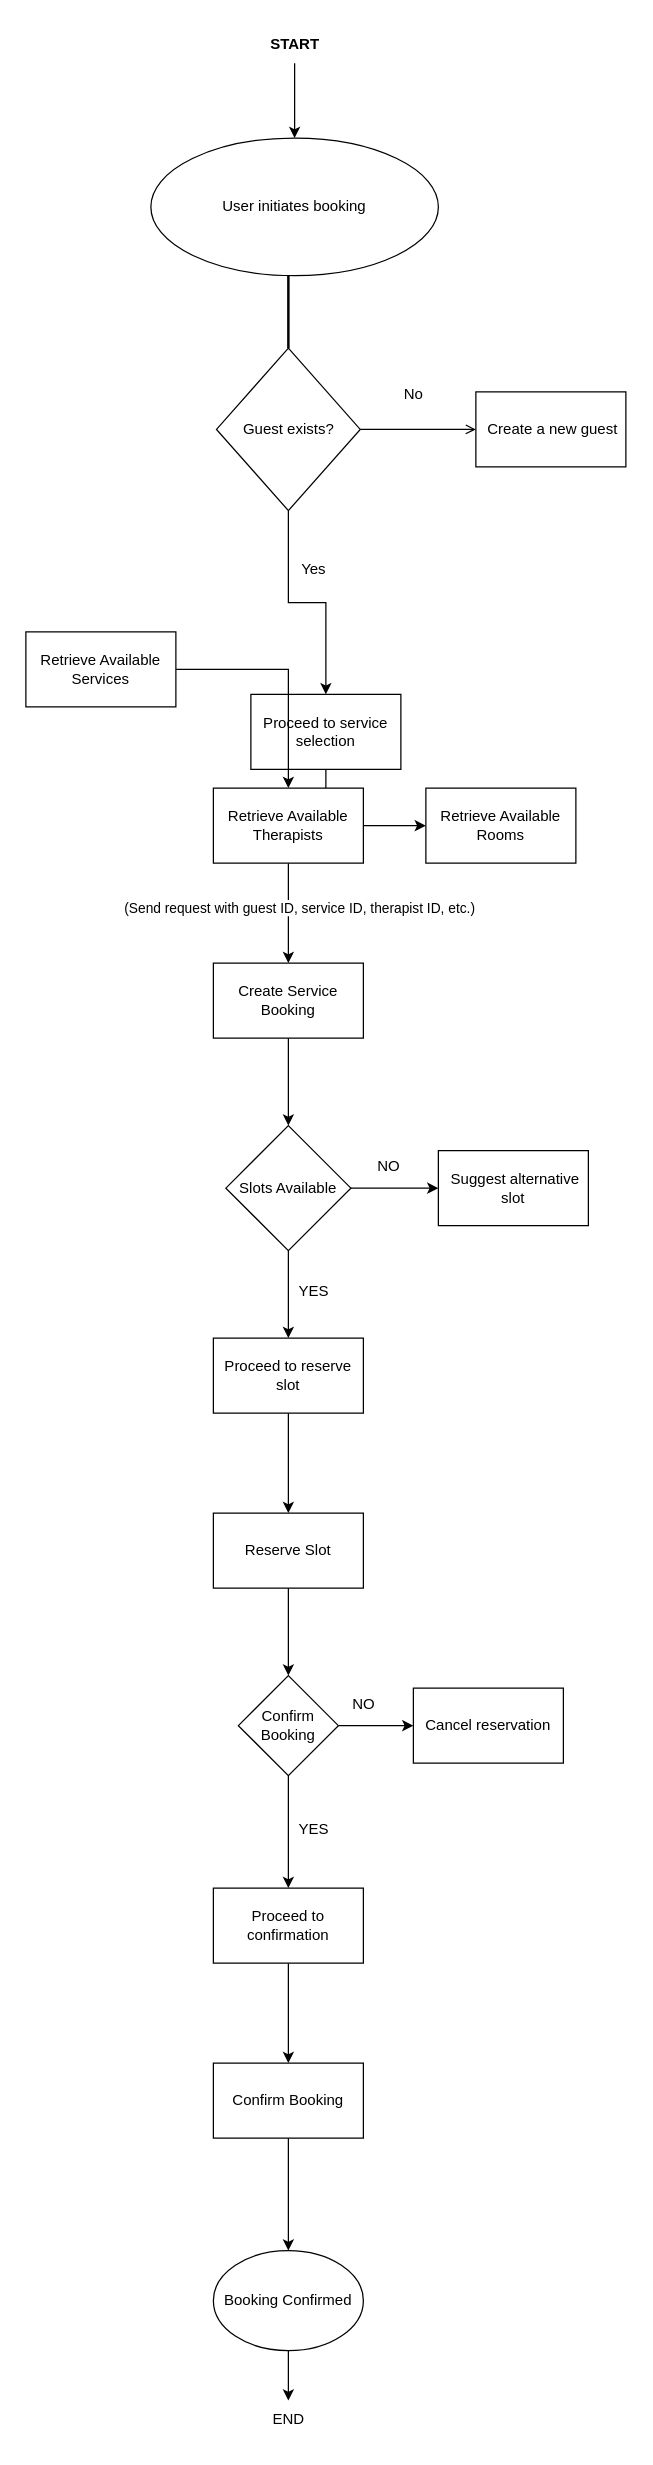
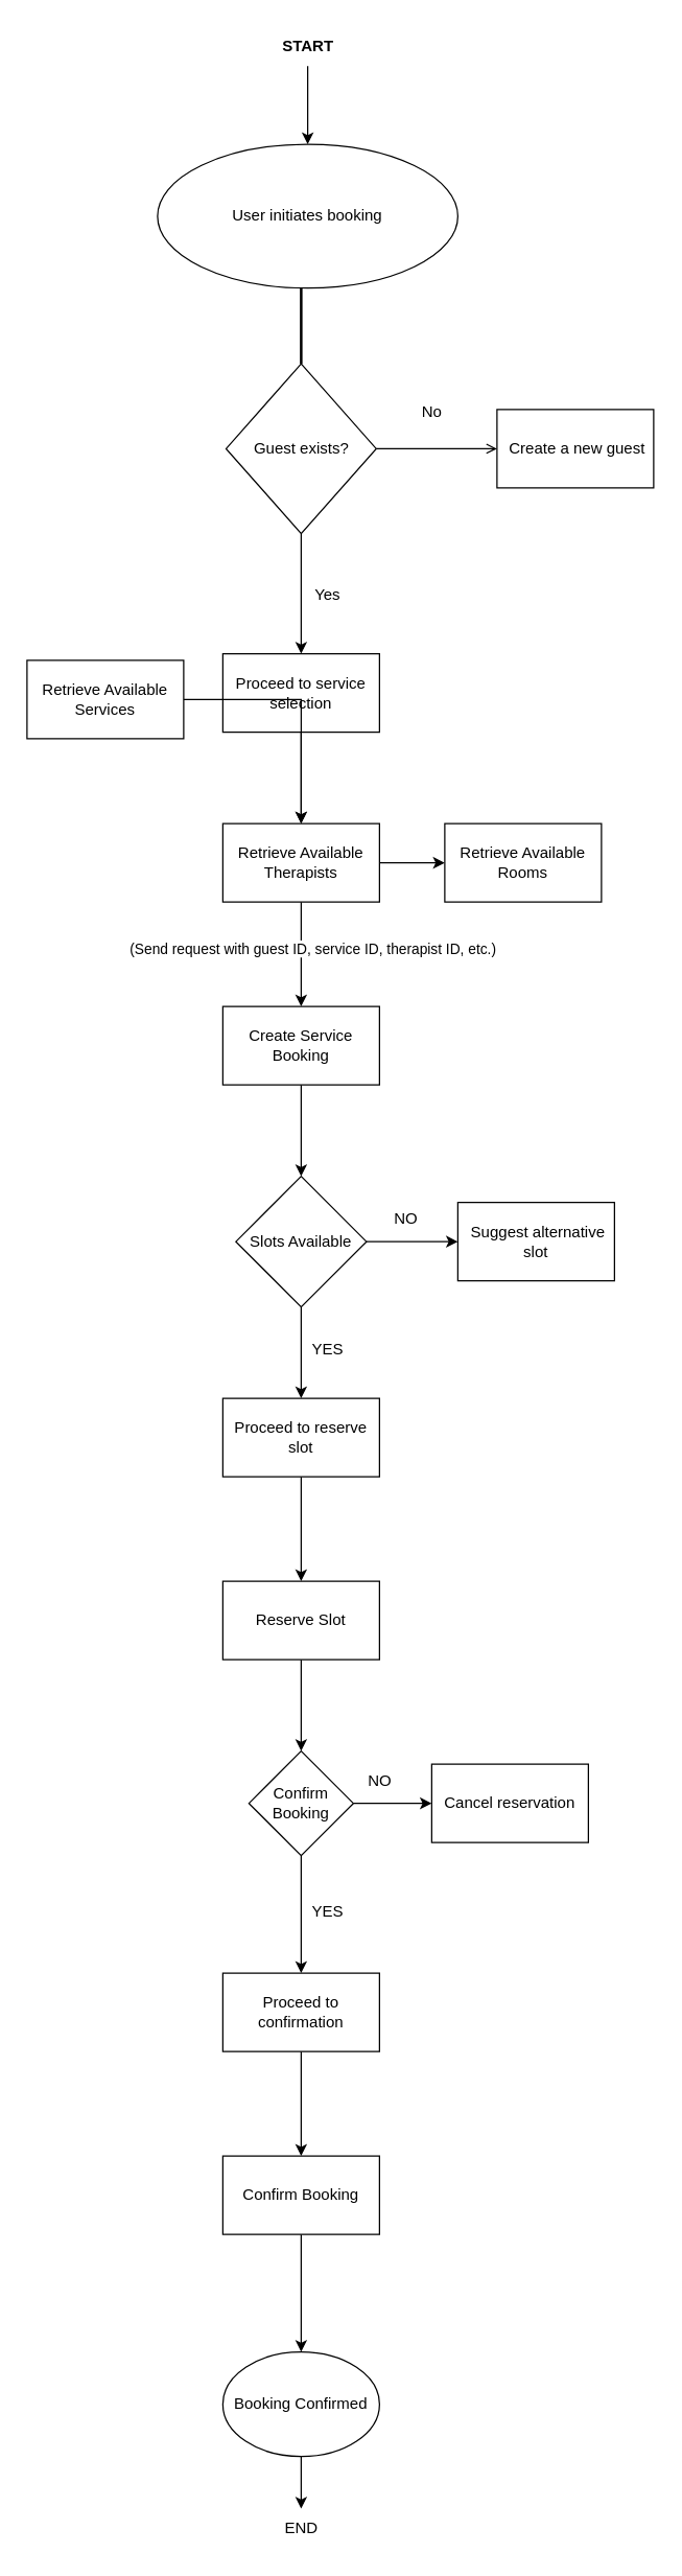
  <mxCell id="0" />
  <mxCell id="1" parent="0" />
  <mxCell id="2" value="User initiates booking" style="ellipse;whiteSpace=wrap;html=1;" vertex="1" parent="1"><mxGeometry x="120" y="110" width="230" height="110" as="geometry" /></mxCell>
  <mxCell id="3" value="" style="edgeStyle=orthogonalEdgeStyle;rounded=0;orthogonalLoop=1;jettySize=auto;html=1;" edge="1" parent="1" target="6"><mxGeometry relative="1" as="geometry"><mxPoint x="247.51" y="359.127" as="sourcePoint" /></mxGeometry></mxCell>
  <mxCell id="4" value="" style="edgeStyle=orthogonalEdgeStyle;rounded=0;orthogonalLoop=1;jettySize=auto;html=1;" edge="1" parent="1" source="6" target="9"><mxGeometry relative="1" as="geometry" /></mxCell>
  <mxCell id="5" value="" style="edgeStyle=orthogonalEdgeStyle;rounded=0;orthogonalLoop=1;jettySize=auto;html=1;endArrow=open;" edge="1" parent="1" source="6" target="10"><mxGeometry relative="1" as="geometry" /></mxCell>
  <mxCell id="6" value="Guest exists?" style="rhombus;whiteSpace=wrap;html=1;" vertex="1" parent="1"><mxGeometry x="172.5" y="278" width="115" height="130" as="geometry" /></mxCell>
  <mxCell id="7" value="" style="line;strokeWidth=2;direction=south;html=1;" vertex="1" parent="1"><mxGeometry x="225" y="220" width="10" height="58" as="geometry" /></mxCell>
  <mxCell id="8" value="" style="edgeStyle=orthogonalEdgeStyle;rounded=0;orthogonalLoop=1;jettySize=auto;html=1;" edge="1" parent="1" source="9" target="18"><mxGeometry relative="1" as="geometry" /></mxCell>
- <mxCell id="9" value="Proceed to service selection" style="whiteSpace=wrap;html=1;" vertex="1" parent="1"><mxGeometry x="200" y="555" width="120" height="60" as="geometry" /></mxCell>
+ <mxCell id="9" value="Proceed to service selection" style="whiteSpace=wrap;html=1;" vertex="1" parent="1"><mxGeometry x="170" y="500" width="120" height="60" as="geometry" /></mxCell>
  <mxCell id="10" value="&amp;nbsp;Create a new guest" style="whiteSpace=wrap;html=1;" vertex="1" parent="1"><mxGeometry x="380" y="313" width="120" height="60" as="geometry" /></mxCell>
  <mxCell id="11" value="No" style="text;html=1;align=center;verticalAlign=middle;resizable=0;points=[];autosize=1;strokeColor=none;fillColor=none;" vertex="1" parent="1"><mxGeometry x="310" y="300" width="40" height="30" as="geometry" /></mxCell>
  <mxCell id="12" value="Yes" style="text;html=1;align=center;verticalAlign=middle;resizable=0;points=[];autosize=1;strokeColor=none;fillColor=none;" vertex="1" parent="1"><mxGeometry x="230" y="440" width="40" height="30" as="geometry" /></mxCell>
  <mxCell id="13" value="" style="edgeStyle=orthogonalEdgeStyle;rounded=0;orthogonalLoop=1;jettySize=auto;html=1;" edge="1" parent="1" source="14" target="18"><mxGeometry relative="1" as="geometry" /></mxCell>
  <mxCell id="14" value="Retrieve Available Services" style="whiteSpace=wrap;html=1;" vertex="1" parent="1"><mxGeometry x="20" y="505" width="120" height="60" as="geometry" /></mxCell>
  <mxCell id="15" value="" style="edgeStyle=orthogonalEdgeStyle;rounded=0;orthogonalLoop=1;jettySize=auto;html=1;" edge="1" parent="1" source="18" target="19"><mxGeometry relative="1" as="geometry" /></mxCell>
  <mxCell id="16" value="" style="edgeStyle=orthogonalEdgeStyle;rounded=0;orthogonalLoop=1;jettySize=auto;html=1;" edge="1" parent="1" source="18" target="21"><mxGeometry relative="1" as="geometry" /></mxCell>
  <mxCell id="17" value=" (Send request with guest ID, service ID, therapist ID, etc.)" style="edgeLabel;html=1;align=center;verticalAlign=middle;resizable=0;points=[];" vertex="1" connectable="0" parent="16"><mxGeometry x="-0.117" y="8" relative="1" as="geometry"><mxPoint as="offset" /></mxGeometry></mxCell>
  <mxCell id="18" value="Retrieve Available Therapists" style="whiteSpace=wrap;html=1;" vertex="1" parent="1"><mxGeometry x="170" y="630" width="120" height="60" as="geometry" /></mxCell>
  <mxCell id="19" value="Retrieve Available Rooms" style="whiteSpace=wrap;html=1;" vertex="1" parent="1"><mxGeometry x="340" y="630" width="120" height="60" as="geometry" /></mxCell>
  <mxCell id="20" value="" style="edgeStyle=orthogonalEdgeStyle;rounded=0;orthogonalLoop=1;jettySize=auto;html=1;" edge="1" parent="1" source="21" target="24"><mxGeometry relative="1" as="geometry" /></mxCell>
  <mxCell id="21" value="Create Service Booking" style="whiteSpace=wrap;html=1;" vertex="1" parent="1"><mxGeometry x="170" y="770" width="120" height="60" as="geometry" /></mxCell>
  <mxCell id="22" value="" style="edgeStyle=orthogonalEdgeStyle;rounded=0;orthogonalLoop=1;jettySize=auto;html=1;" edge="1" parent="1" source="24" target="25"><mxGeometry relative="1" as="geometry" /></mxCell>
  <mxCell id="23" value="" style="edgeStyle=orthogonalEdgeStyle;rounded=0;orthogonalLoop=1;jettySize=auto;html=1;" edge="1" parent="1" source="24" target="27"><mxGeometry relative="1" as="geometry" /></mxCell>
  <mxCell id="24" value="Slots Available" style="rhombus;whiteSpace=wrap;html=1;" vertex="1" parent="1"><mxGeometry x="180" y="900" width="100" height="100" as="geometry" /></mxCell>
  <mxCell id="25" value="&amp;nbsp;Suggest alternative slot" style="whiteSpace=wrap;html=1;" vertex="1" parent="1"><mxGeometry x="350" y="920" width="120" height="60" as="geometry" /></mxCell>
  <mxCell id="26" value="" style="edgeStyle=orthogonalEdgeStyle;rounded=0;orthogonalLoop=1;jettySize=auto;html=1;" edge="1" parent="1" source="27" target="29"><mxGeometry relative="1" as="geometry" /></mxCell>
  <mxCell id="27" value="Proceed to reserve slot" style="whiteSpace=wrap;html=1;" vertex="1" parent="1"><mxGeometry x="170" y="1070" width="120" height="60" as="geometry" /></mxCell>
  <mxCell id="28" value="" style="edgeStyle=orthogonalEdgeStyle;rounded=0;orthogonalLoop=1;jettySize=auto;html=1;" edge="1" parent="1" source="29" target="32"><mxGeometry relative="1" as="geometry" /></mxCell>
  <mxCell id="29" value="Reserve Slot" style="whiteSpace=wrap;html=1;" vertex="1" parent="1"><mxGeometry x="170" y="1210" width="120" height="60" as="geometry" /></mxCell>
  <mxCell id="30" value="" style="edgeStyle=orthogonalEdgeStyle;rounded=0;orthogonalLoop=1;jettySize=auto;html=1;" edge="1" parent="1" source="32" target="33"><mxGeometry relative="1" as="geometry" /></mxCell>
  <mxCell id="31" value="" style="edgeStyle=orthogonalEdgeStyle;rounded=0;orthogonalLoop=1;jettySize=auto;html=1;" edge="1" parent="1" source="32" target="35"><mxGeometry relative="1" as="geometry" /></mxCell>
  <mxCell id="32" value="Confirm Booking" style="rhombus;whiteSpace=wrap;html=1;" vertex="1" parent="1"><mxGeometry x="190" y="1340" width="80" height="80" as="geometry" /></mxCell>
  <mxCell id="33" value="Cancel reservation" style="whiteSpace=wrap;html=1;" vertex="1" parent="1"><mxGeometry x="330" y="1350" width="120" height="60" as="geometry" /></mxCell>
  <mxCell id="34" value="" style="edgeStyle=orthogonalEdgeStyle;rounded=0;orthogonalLoop=1;jettySize=auto;html=1;" edge="1" parent="1" source="35" target="37"><mxGeometry relative="1" as="geometry" /></mxCell>
  <mxCell id="35" value="Proceed to confirmation" style="whiteSpace=wrap;html=1;" vertex="1" parent="1"><mxGeometry x="170" y="1510" width="120" height="60" as="geometry" /></mxCell>
  <mxCell id="36" value="" style="edgeStyle=orthogonalEdgeStyle;rounded=0;orthogonalLoop=1;jettySize=auto;html=1;" edge="1" parent="1" source="37" target="39"><mxGeometry relative="1" as="geometry" /></mxCell>
  <mxCell id="37" value="Confirm Booking" style="whiteSpace=wrap;html=1;" vertex="1" parent="1"><mxGeometry x="170" y="1650" width="120" height="60" as="geometry" /></mxCell>
  <mxCell id="38" value="" style="edgeStyle=orthogonalEdgeStyle;rounded=0;orthogonalLoop=1;jettySize=auto;html=1;" edge="1" parent="1" source="39" target="46"><mxGeometry relative="1" as="geometry" /></mxCell>
  <mxCell id="39" value="Booking Confirmed" style="ellipse;whiteSpace=wrap;html=1;" vertex="1" parent="1"><mxGeometry x="170" y="1800" width="120" height="80" as="geometry" /></mxCell>
  <mxCell id="40" value="YES" style="text;html=1;align=center;verticalAlign=middle;resizable=0;points=[];autosize=1;strokeColor=none;fillColor=none;" vertex="1" parent="1"><mxGeometry x="225" y="1448" width="50" height="30" as="geometry" /></mxCell>
  <mxCell id="41" value="NO" style="text;html=1;align=center;verticalAlign=middle;resizable=0;points=[];autosize=1;strokeColor=none;fillColor=none;" vertex="1" parent="1"><mxGeometry x="270" y="1348" width="40" height="30" as="geometry" /></mxCell>
  <mxCell id="42" value="NO" style="text;html=1;align=center;verticalAlign=middle;resizable=0;points=[];autosize=1;strokeColor=none;fillColor=none;" vertex="1" parent="1"><mxGeometry x="290" y="918" width="40" height="30" as="geometry" /></mxCell>
  <mxCell id="43" value="YES" style="text;html=1;align=center;verticalAlign=middle;resizable=0;points=[];autosize=1;strokeColor=none;fillColor=none;" vertex="1" parent="1"><mxGeometry x="225" y="1018" width="50" height="30" as="geometry" /></mxCell>
  <mxCell id="44" value="" style="edgeStyle=orthogonalEdgeStyle;rounded=0;orthogonalLoop=1;jettySize=auto;html=1;" edge="1" parent="1" source="45" target="2"><mxGeometry relative="1" as="geometry" /></mxCell>
  <mxCell id="45" value="&lt;b&gt;START&lt;/b&gt;" style="text;html=1;align=center;verticalAlign=middle;resizable=0;points=[];autosize=1;strokeColor=none;fillColor=none;" vertex="1" parent="1"><mxGeometry x="205" y="20" width="60" height="30" as="geometry" /></mxCell>
  <mxCell id="46" value="END" style="text;html=1;align=center;verticalAlign=middle;resizable=0;points=[];autosize=1;strokeColor=none;fillColor=none;" vertex="1" parent="1"><mxGeometry x="205" y="1920" width="50" height="30" as="geometry" /></mxCell>
